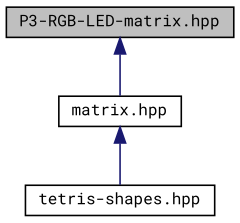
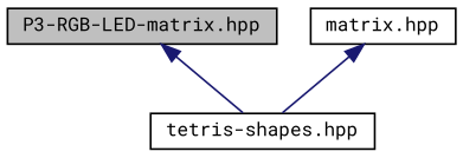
  digraph {
    fontname="Roboto Mono"
    node [color=black fillcolor=white fontname="Roboto Mono" fontsize=10 shape=record style=filled]
    edge [color=midnightblue dir=back fontname="Roboto Mono" fontsize=10 labelfontname=Helvetica labelfontsize=10 style=solid]
    n1 [fillcolor=grey75 fontcolor=black height=0.2 label="P3-RGB-LED-matrix.hpp" width=0.4]
    n2 [height=0.2 label="matrix.hpp" width=0.4]
    n3 [height=0.2 label="tetris-shapes.hpp" width=0.4]
-   n1 -> n2
+   n1 -> n3
    n2 -> n3
  }
